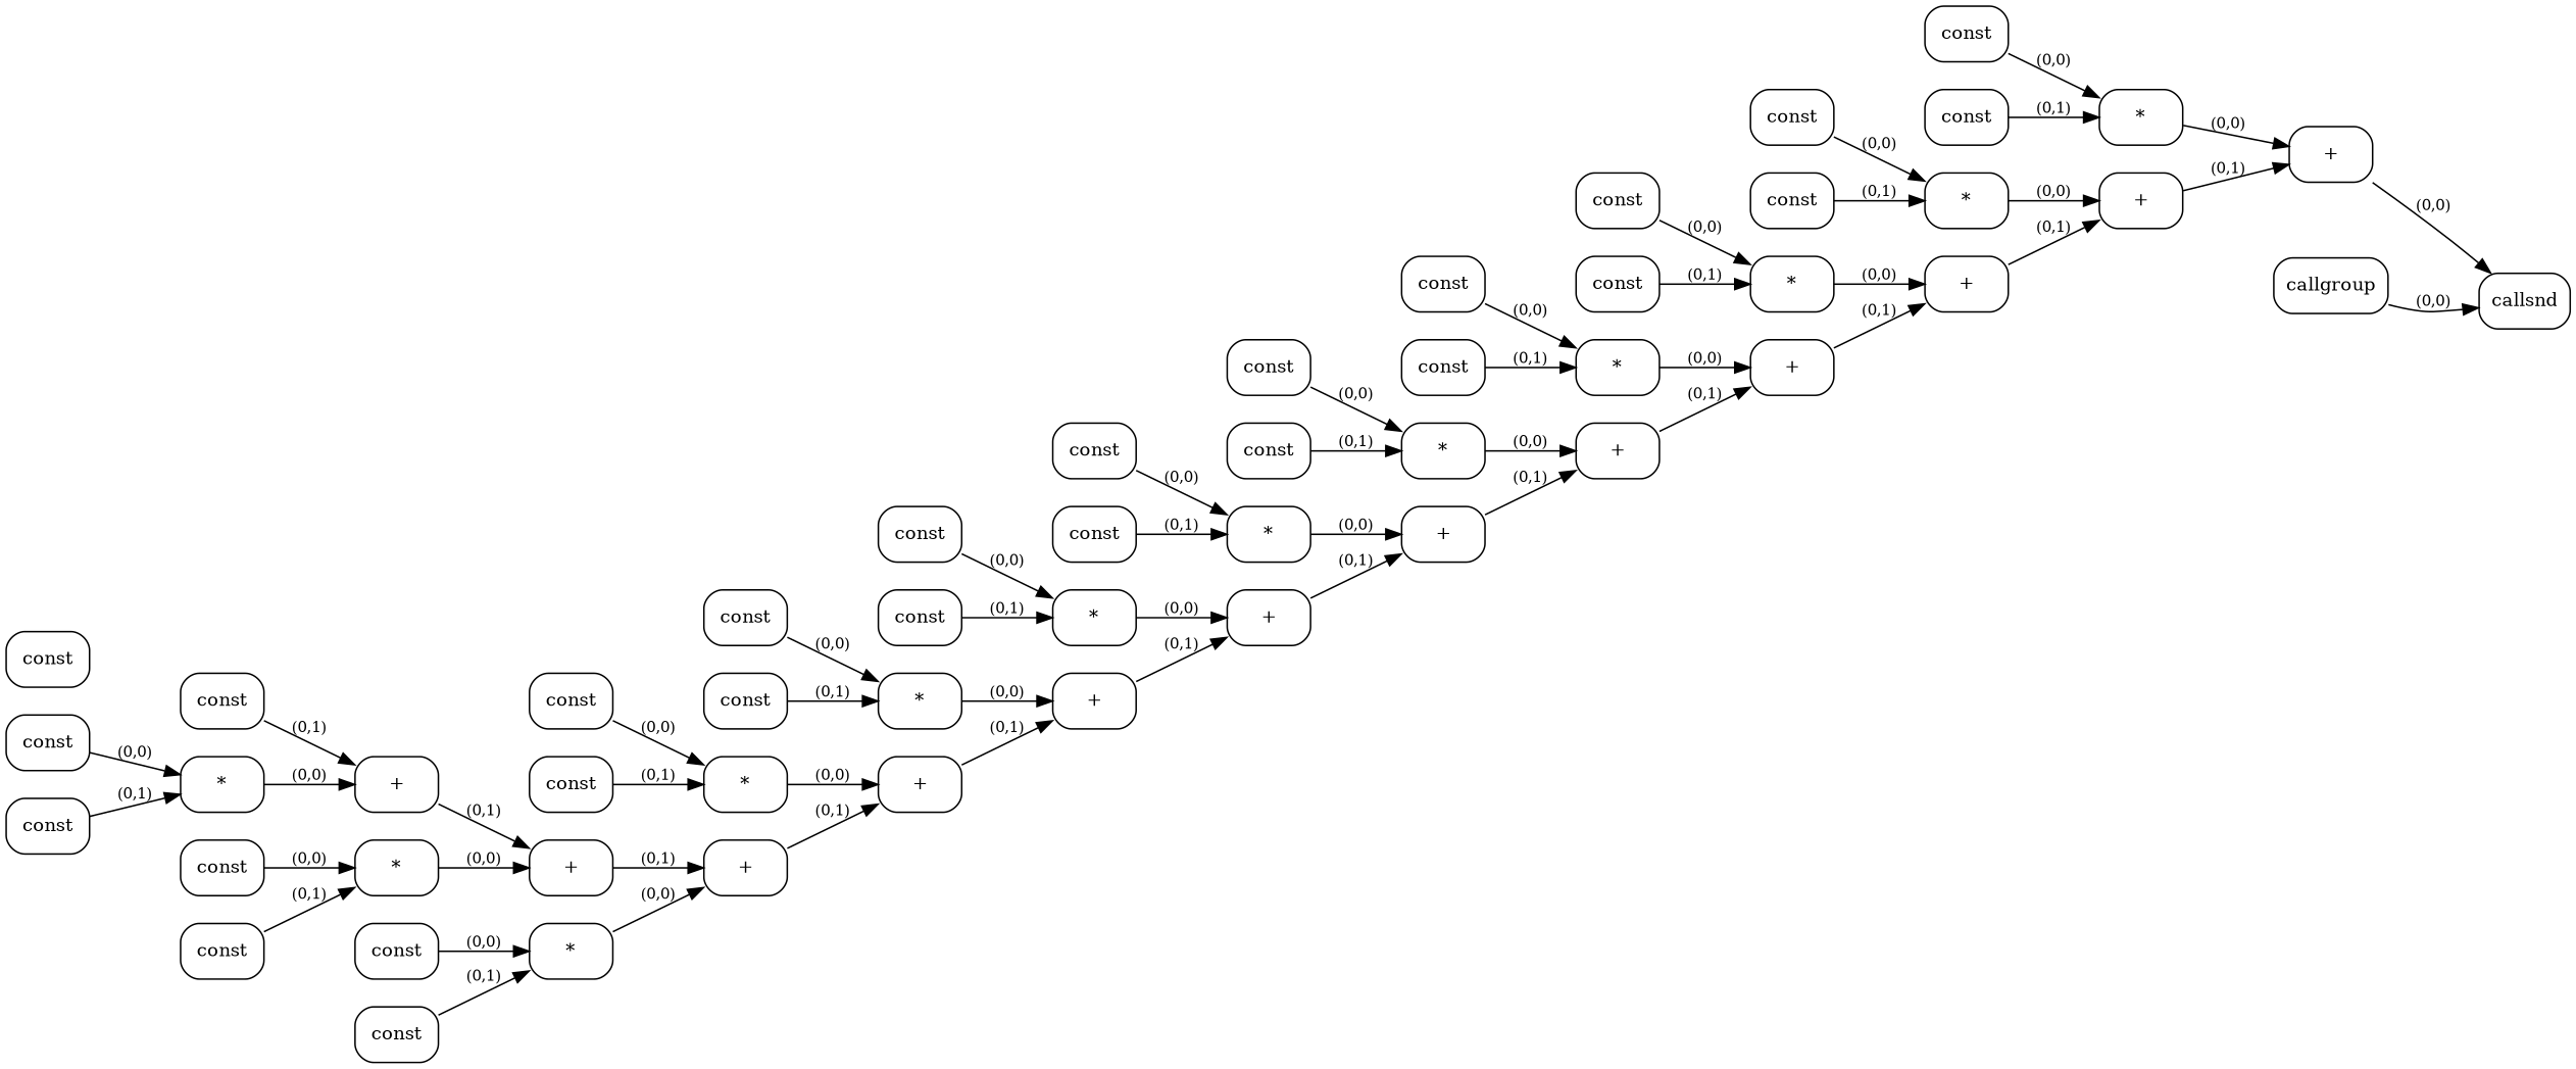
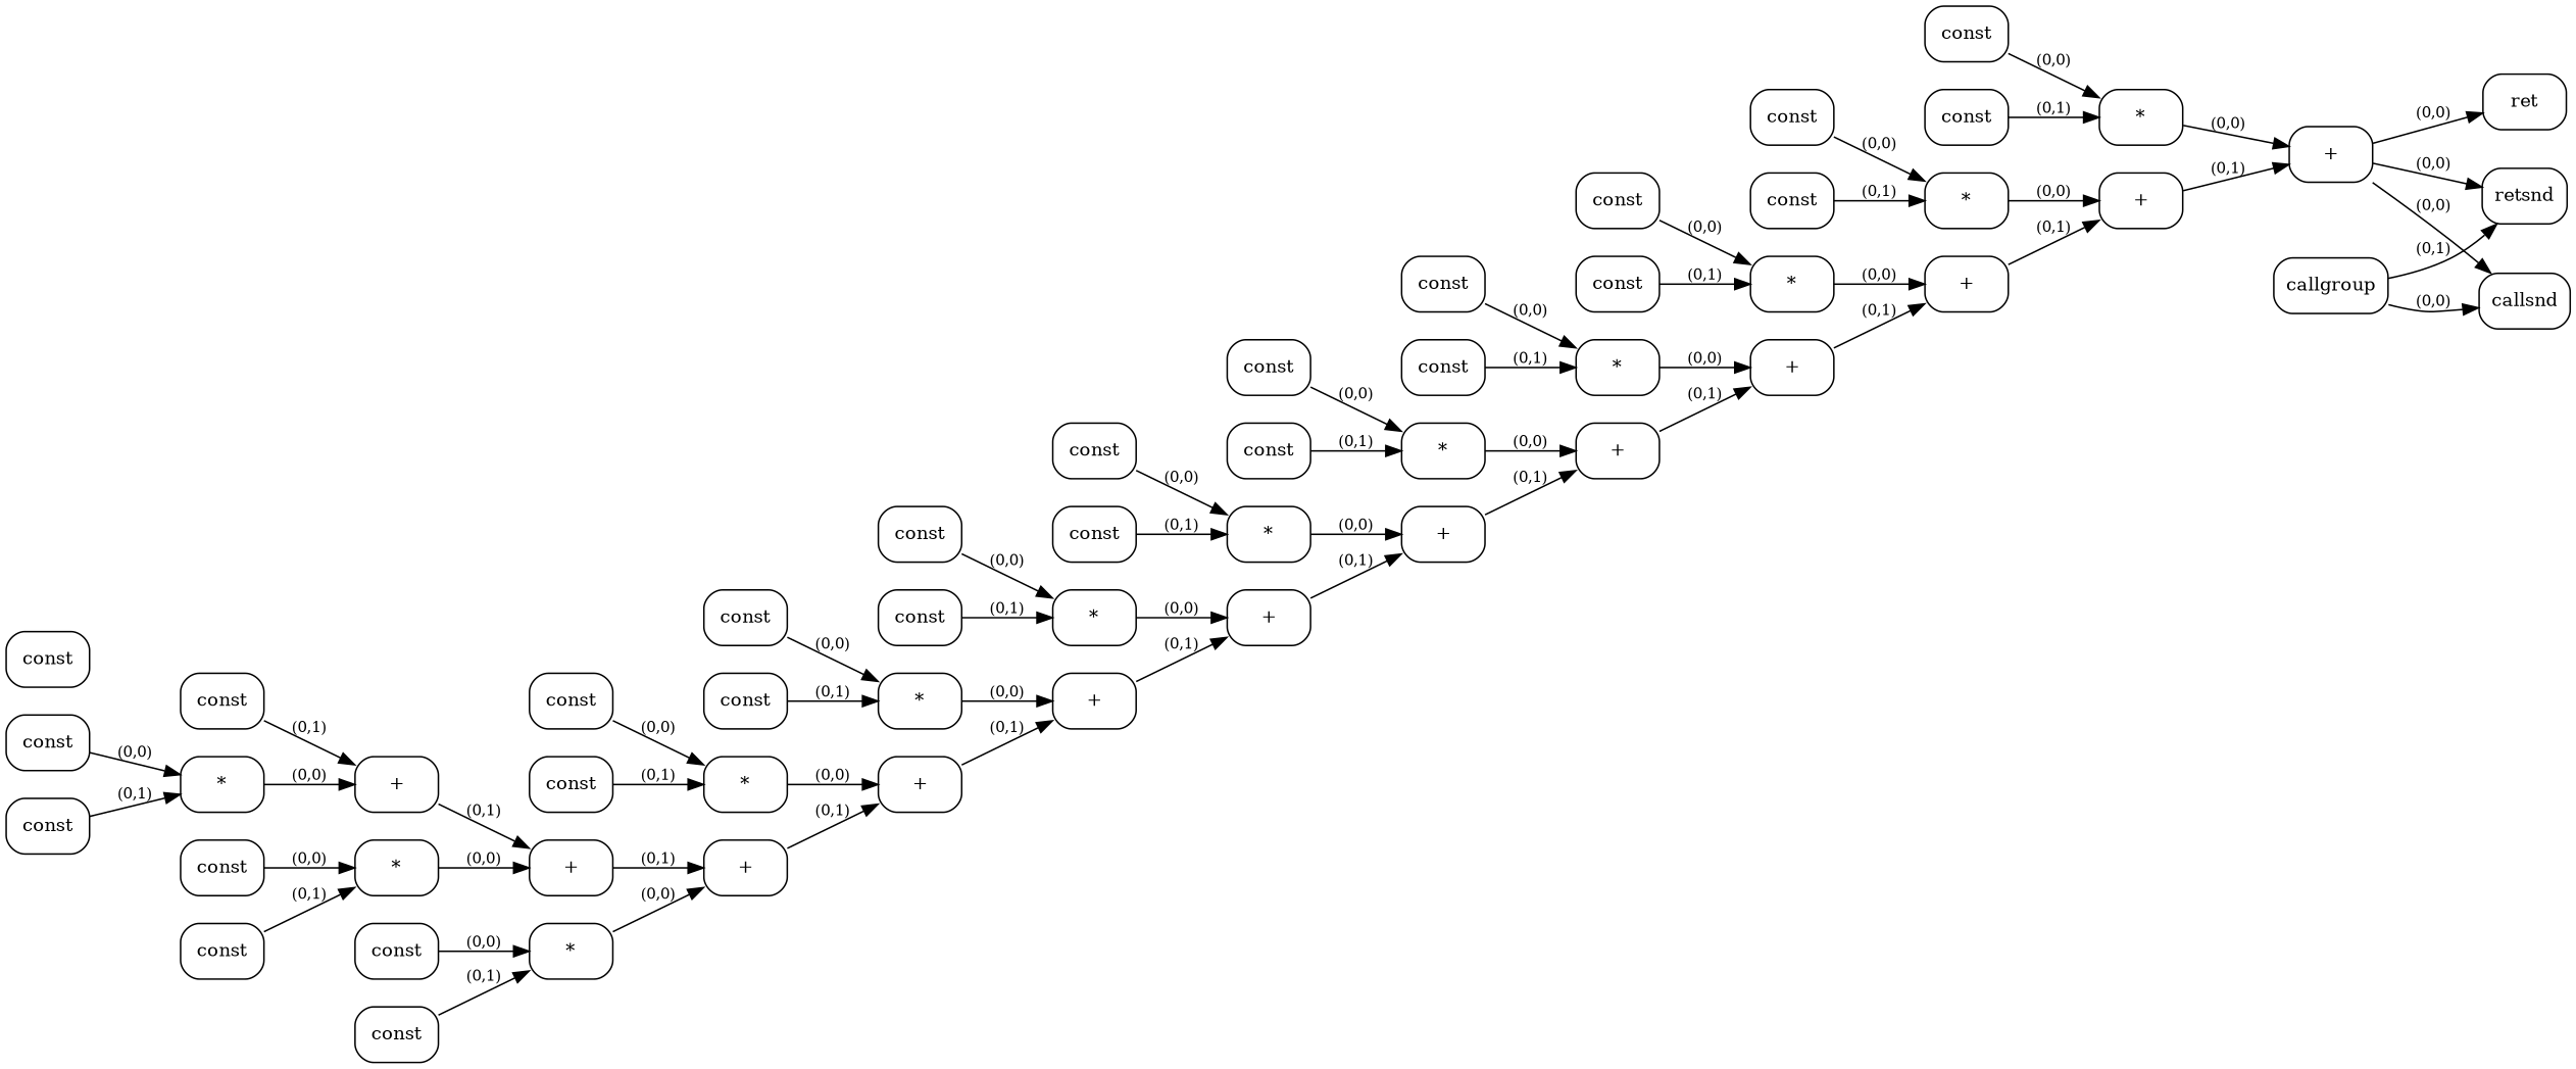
  digraph {
    rankdir=LR
    node [fontsize=12 shape=box style=rounded]
    edge [fontsize=10]
    n1 [label=const]
    n2 [label="+"]
    n3 [label="+"]
    n4 [label=const]
    n5 [label="*"]
    n6 [label="+"]
    n7 [label=const]
    n8 [label="*"]
    n9 [label="+"]
    n10 [label=const]
    n11 [label="*"]
    n12 [label="+"]
    n13 [label=const]
    n14 [label="*"]
    n15 [label="+"]
    n16 [label=const]
    n17 [label="*"]
    n18 [label="+"]
    n19 [label=const]
    n20 [label="*"]
    n21 [label="+"]
    n22 [label=const]
    n23 [label="*"]
    n24 [label="+"]
    n25 [label=const]
    n26 [label="*"]
    n27 [label="+"]
    n28 [label=const]
    n29 [label="*"]
    n30 [label="+"]
    n31 [label=const]
    n32 [label="*"]
    n33 [label="+"]
    n34 [label=const]
    n35 [label="*"]
    n36 [label=const]
    n37 [label="*"]
    n38 [label=const]
    n39 [label=const]
    n40 [label=const]
    n41 [label=const]
    n42 [label=const]
    n43 [label=const]
    n44 [label=const]
    n45 [label=const]
    n46 [label=const]
    n47 [label=const]
    n48 [label=const]
    n49 [label=callsnd]
+   n50 [label=retsnd]
+   n51 [label=ret]
    n52 [label=const]
    n53 [label=callgroup]
    n54 [label=const]
    n1 -> n2 [label="(0,1)"]
    n2 -> n3 [label="(0,1)"]
    n3 -> n33 [label="(0,1)"]
    n4 -> n5 [label="(0,0)"]
    n5 -> n6 [label="(0,0)"]
    n6 -> n49 [label="(0,0)"]
+   n6 -> n50 [label="(0,0)"]
+   n6 -> n51 [label="(0,0)"]
    n7 -> n8 [label="(0,0)"]
    n8 -> n9 [label="(0,0)"]
    n9 -> n6 [label="(0,1)"]
    n10 -> n11 [label="(0,0)"]
    n11 -> n12 [label="(0,0)"]
    n12 -> n9 [label="(0,1)"]
    n13 -> n14 [label="(0,0)"]
    n14 -> n15 [label="(0,0)"]
    n15 -> n12 [label="(0,1)"]
    n16 -> n17 [label="(0,0)"]
    n17 -> n18 [label="(0,0)"]
    n18 -> n15 [label="(0,1)"]
    n19 -> n20 [label="(0,0)"]
    n20 -> n21 [label="(0,0)"]
    n21 -> n18 [label="(0,1)"]
    n22 -> n23 [label="(0,0)"]
    n23 -> n24 [label="(0,0)"]
    n24 -> n21 [label="(0,1)"]
    n25 -> n26 [label="(0,0)"]
    n26 -> n27 [label="(0,0)"]
    n27 -> n24 [label="(0,1)"]
    n28 -> n29 [label="(0,0)"]
    n29 -> n30 [label="(0,0)"]
    n30 -> n27 [label="(0,1)"]
    n31 -> n32 [label="(0,0)"]
    n32 -> n33 [label="(0,0)"]
    n33 -> n30 [label="(0,1)"]
    n34 -> n35 [label="(0,0)"]
    n35 -> n3 [label="(0,0)"]
    n36 -> n37 [label="(0,0)"]
    n37 -> n2 [label="(0,0)"]
    n38 -> n37 [label="(0,1)"]
    n39 -> n35 [label="(0,1)"]
    n40 -> n32 [label="(0,1)"]
    n41 -> n29 [label="(0,1)"]
    n42 -> n26 [label="(0,1)"]
    n43 -> n23 [label="(0,1)"]
    n44 -> n20 [label="(0,1)"]
    n45 -> n17 [label="(0,1)"]
    n46 -> n14 [label="(0,1)"]
    n47 -> n11 [label="(0,1)"]
    n48 -> n8 [label="(0,1)"]
    n52 -> n5 [label="(0,1)"]
    n53 -> n49 [label="(0,0)"]
+   n53 -> n50 [label="(0,1)"]
  }
